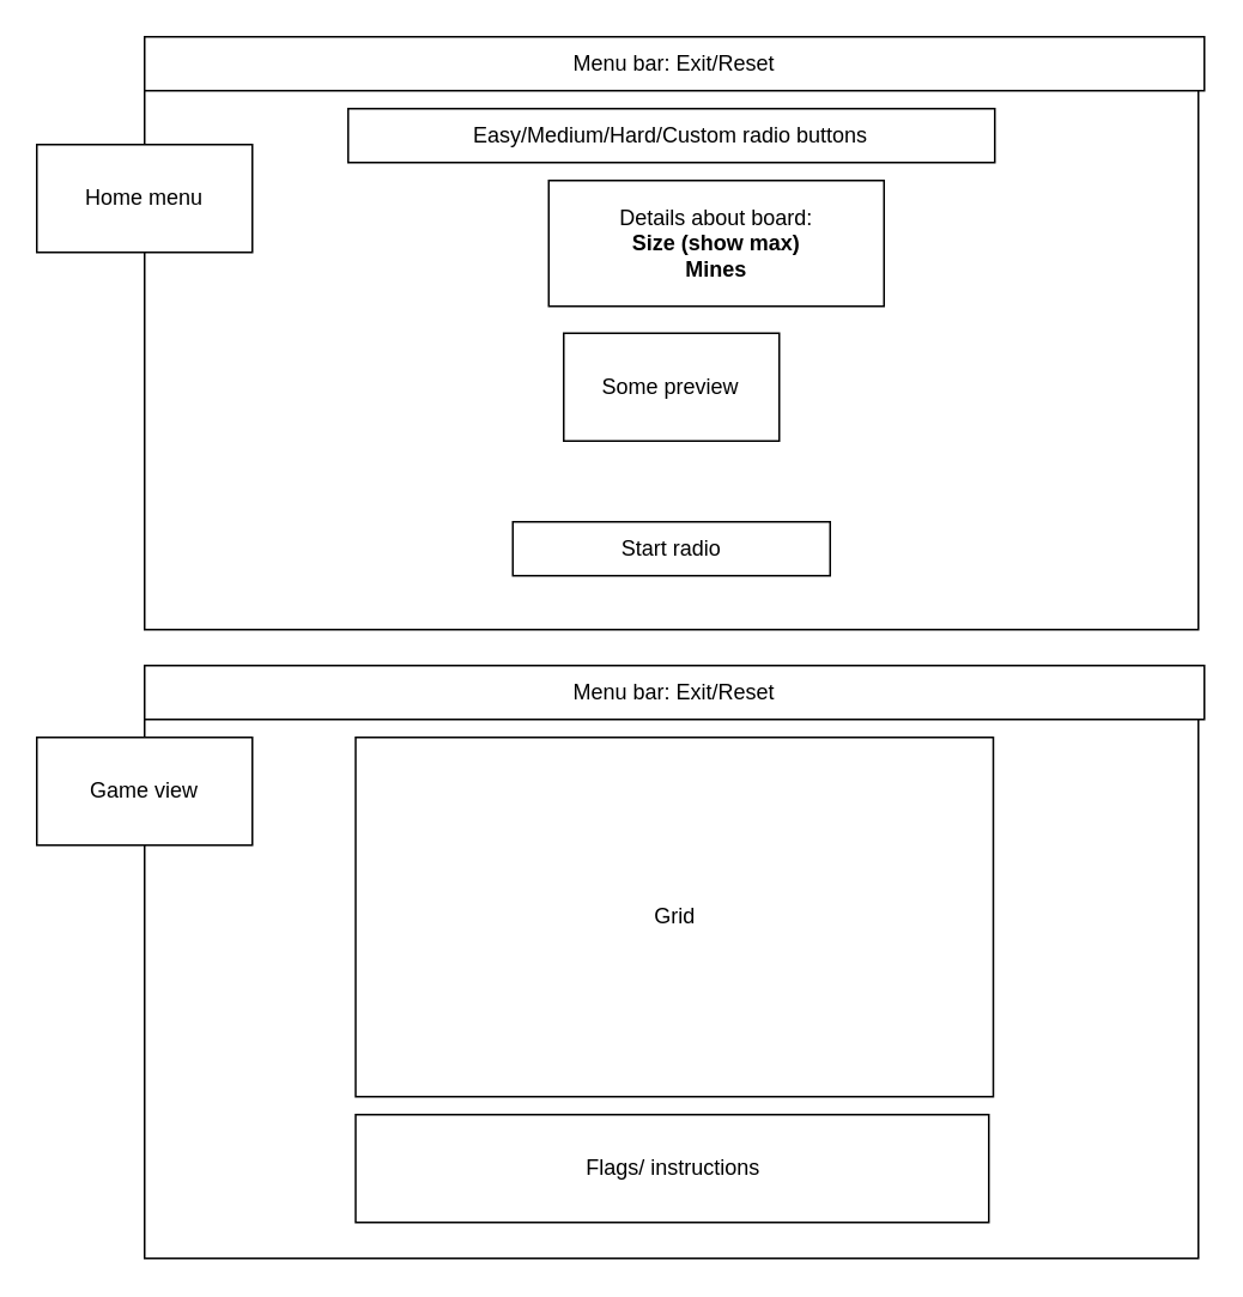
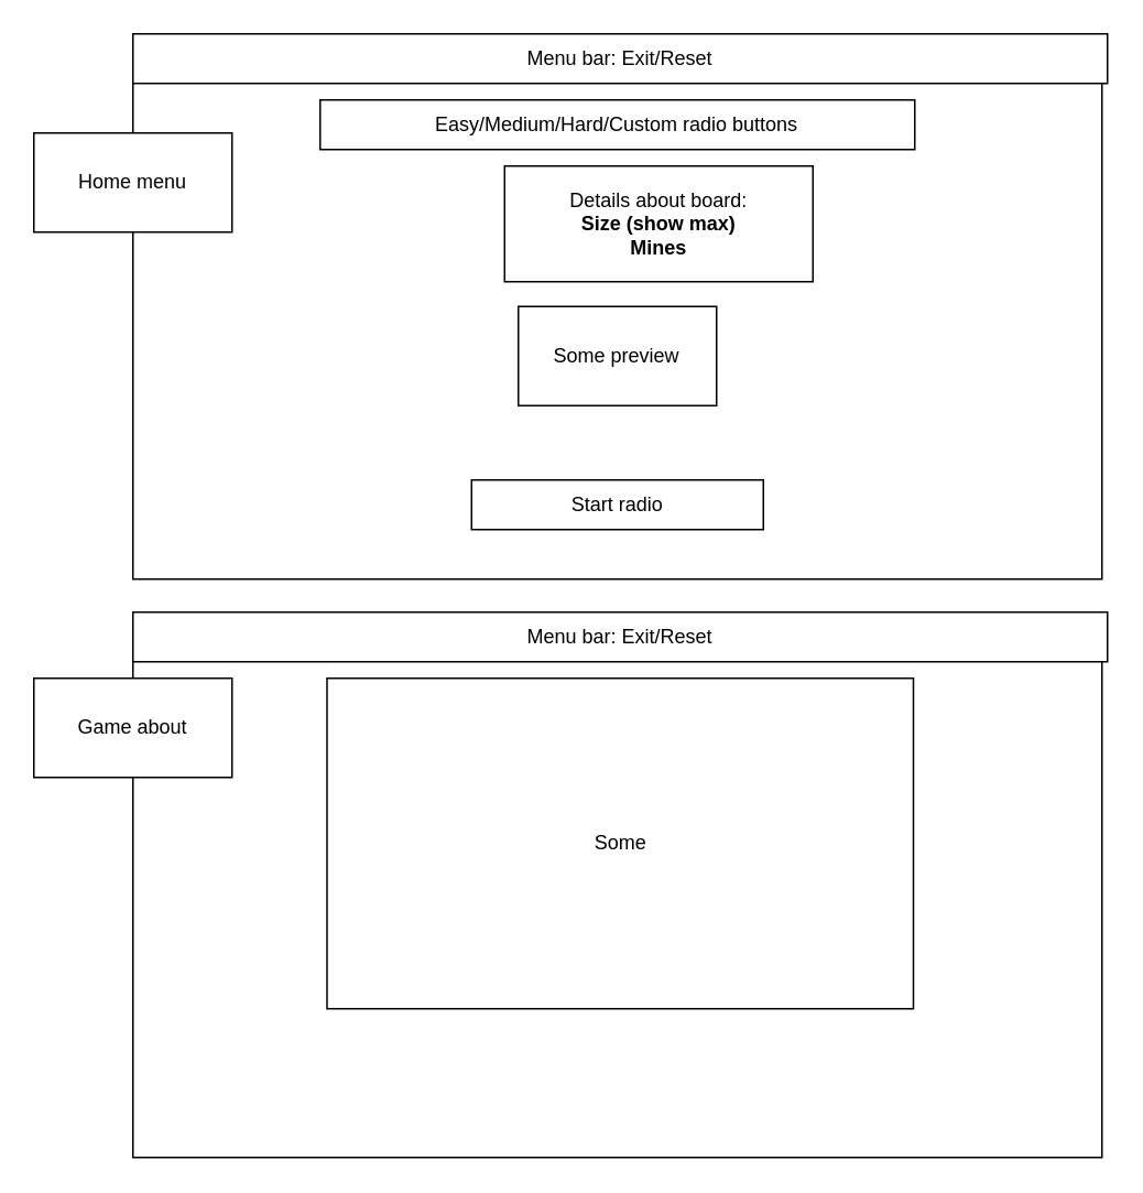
  <mxCell id="0" />
  <mxCell id="1" parent="0" />
  <mxCell id="2" value="" style="rounded=0;whiteSpace=wrap;html=1;aspect=fixed;" parent="1" vertex="1"><mxGeometry x="80" y="20" width="586.67" height="330" as="geometry" /></mxCell>
  <mxCell id="3" value="Easy/Medium/Hard/Custom radio buttons" style="rounded=0;whiteSpace=wrap;html=1;" parent="1" vertex="1"><mxGeometry x="193.34" y="60" width="360" height="30" as="geometry" /></mxCell>
  <mxCell id="4" value="Details about board:&lt;br&gt;&lt;b&gt;Size (show max)&lt;/b&gt;&lt;div&gt;&lt;b&gt;Mines&lt;/b&gt;&lt;/div&gt;" style="rounded=0;whiteSpace=wrap;html=1;" parent="1" vertex="1"><mxGeometry x="305.01" y="100" width="186.66" height="70" as="geometry" /></mxCell>
  <mxCell id="5" value="Start radio" style="rounded=0;whiteSpace=wrap;html=1;" parent="1" vertex="1"><mxGeometry x="285.01" y="290" width="176.66" height="30" as="geometry" /></mxCell>
  <mxCell id="6" value="Some preview" style="rounded=0;whiteSpace=wrap;html=1;" parent="1" vertex="1"><mxGeometry x="313.34" y="185" width="120" height="60" as="geometry" /></mxCell>
  <mxCell id="7" value="" style="rounded=0;whiteSpace=wrap;html=1;aspect=fixed;" parent="1" vertex="1"><mxGeometry x="80" y="370" width="586.67" height="330" as="geometry" /></mxCell>
  <mxCell id="8" value="Home menu&lt;span style=&quot;color: rgba(0, 0, 0, 0); font-family: monospace; font-size: 0px; text-align: start; text-wrap-mode: nowrap;&quot;&gt;%3CmxGraphModel%3E%3Croot%3E%3CmxCell%20id%3D%220%22%2F%3E%3CmxCell%20id%3D%221%22%20parent%3D%220%22%2F%3E%3CmxCell%20id%3D%222%22%20value%3D%22%22%20style%3D%22rounded%3D0%3BwhiteSpace%3Dwrap%3Bhtml%3D1%3Baspect%3Dfixed%3B%22%20vertex%3D%221%22%20parent%3D%221%22%3E%3CmxGeometry%20x%3D%22110%22%20y%3D%2240%22%20width%3D%22586.67%22%20height%3D%22330%22%20as%3D%22geometry%22%2F%3E%3C%2FmxCell%3E%3C%2Froot%3E%3C%2FmxGraphModel%3E&lt;/span&gt;" style="rounded=0;whiteSpace=wrap;html=1;" parent="1" vertex="1"><mxGeometry x="20" y="80" width="120" height="60" as="geometry" /></mxCell>
- <mxCell id="9" value="Game view" style="rounded=0;whiteSpace=wrap;html=1;" parent="1" vertex="1"><mxGeometry x="20" y="410" width="120" height="60" as="geometry" /></mxCell>
+ <mxCell id="9" value="Game about" style="rounded=0;whiteSpace=wrap;html=1;" parent="1" vertex="1"><mxGeometry x="20" y="410" width="120" height="60" as="geometry" /></mxCell>
  <mxCell id="10" value="Menu bar: Exit/Reset" style="rounded=0;whiteSpace=wrap;html=1;" parent="1" vertex="1"><mxGeometry x="80" y="20" width="590" height="30" as="geometry" /></mxCell>
  <mxCell id="11" value="Menu bar: Exit/Reset" style="rounded=0;whiteSpace=wrap;html=1;" parent="1" vertex="1"><mxGeometry x="80" y="370" width="590" height="30" as="geometry" /></mxCell>
- <mxCell id="12" value="Grid" style="rounded=0;whiteSpace=wrap;html=1;" parent="1" vertex="1"><mxGeometry x="197.5" y="410" width="355" height="200" as="geometry" /></mxCell>
- <mxCell id="13" value="Flags/ instructions" style="rounded=0;whiteSpace=wrap;html=1;" parent="1" vertex="1"><mxGeometry x="197.5" y="620" width="352.5" height="60" as="geometry" /></mxCell>
+ <mxCell id="12" value="Some" style="rounded=0;whiteSpace=wrap;html=1;" parent="1" vertex="1"><mxGeometry x="197.5" y="410" width="355" height="200" as="geometry" /></mxCell>
